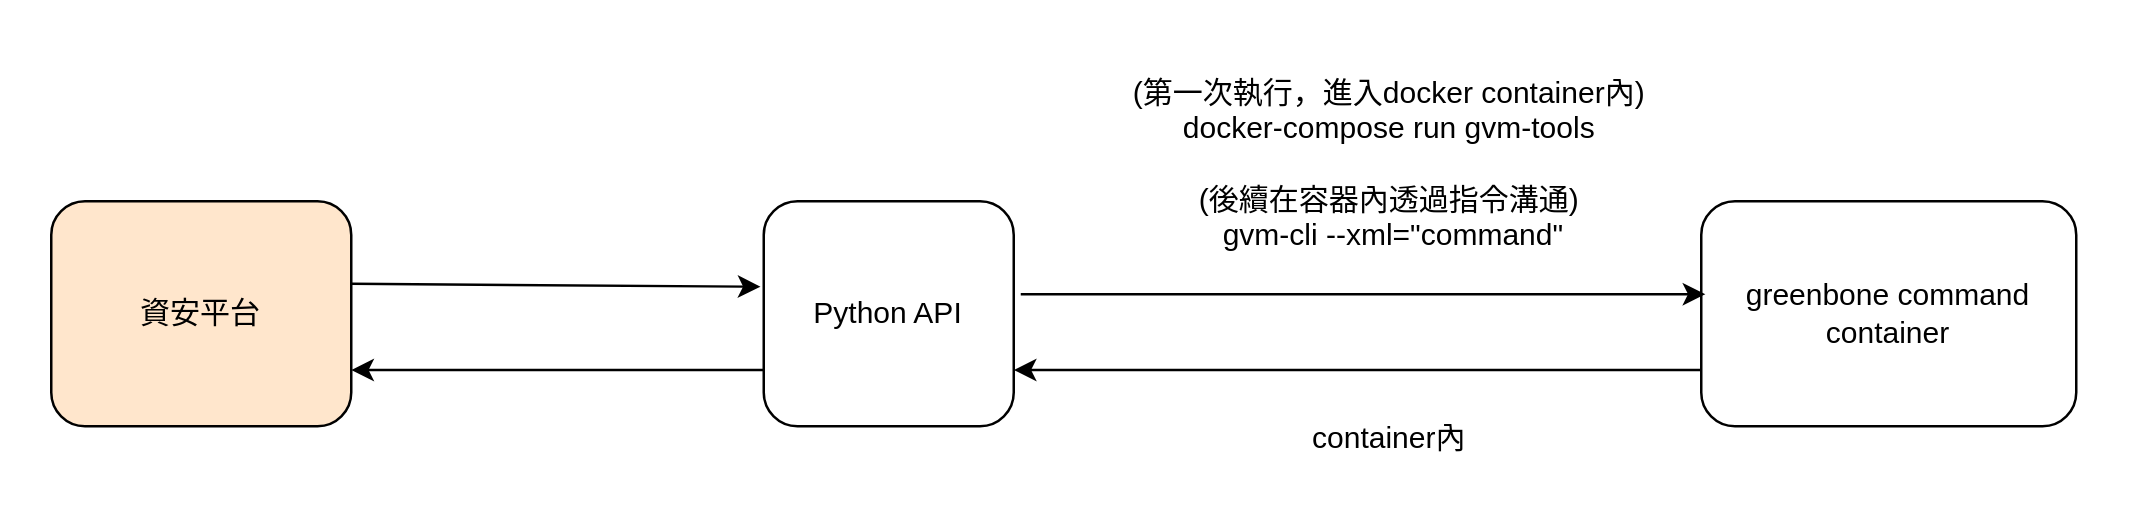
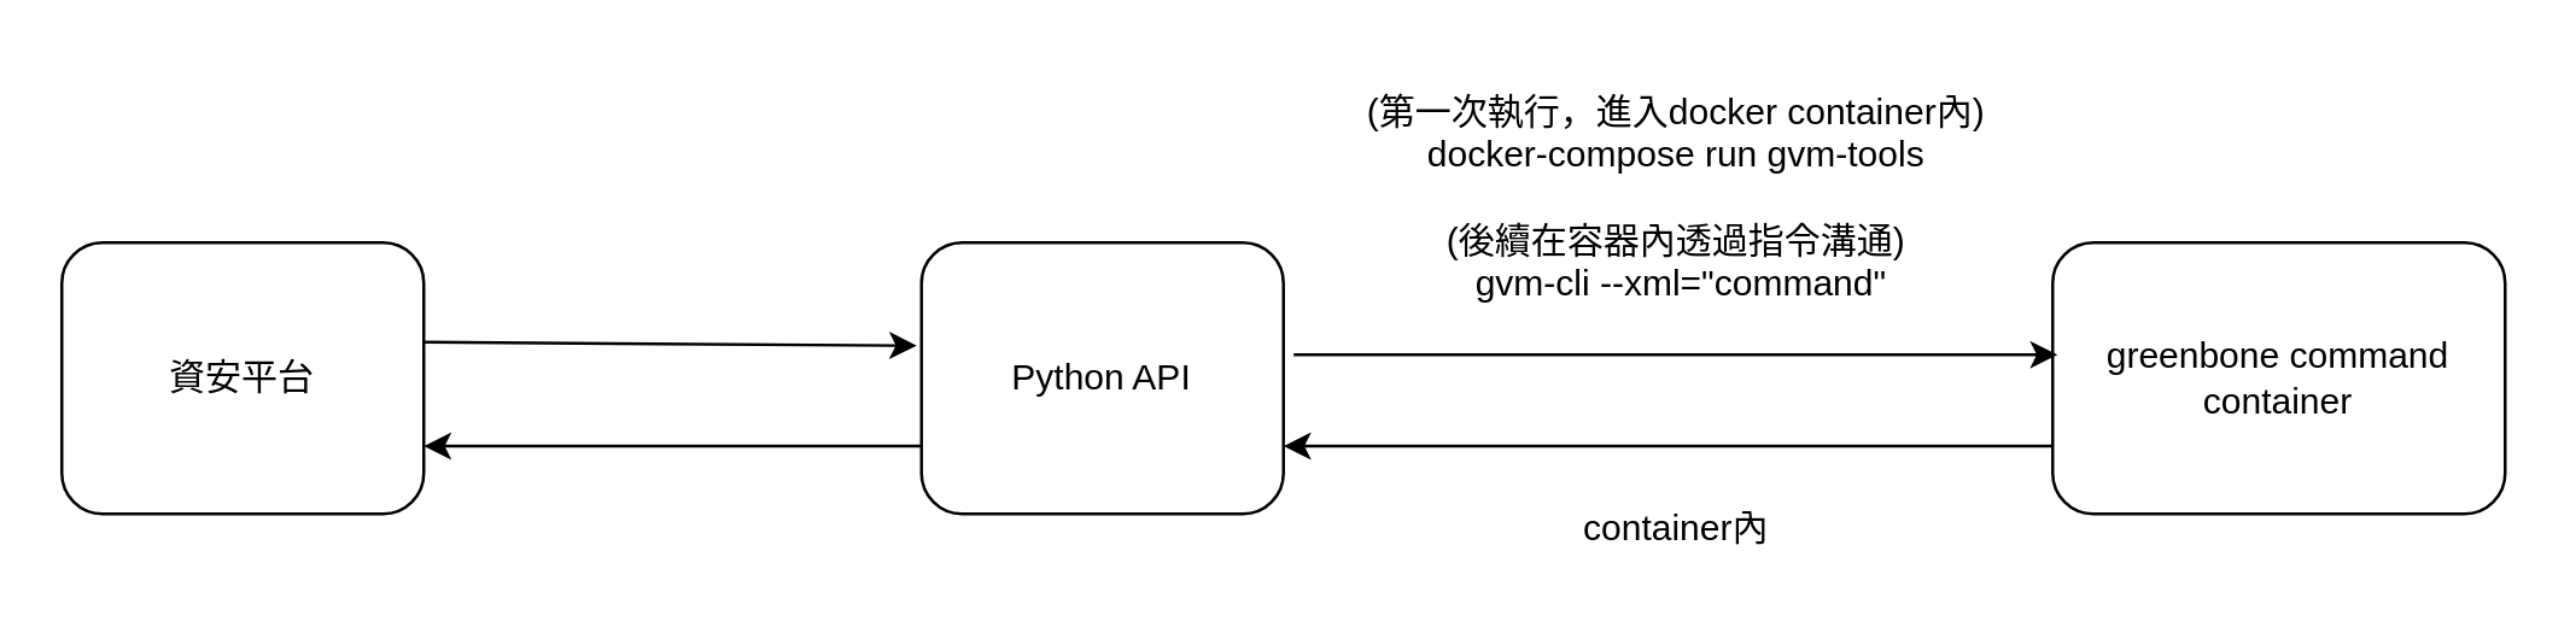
  <mxCell id="0" />
  <mxCell id="1" parent="0" />
  <mxCell id="2" style="edgeStyle=none;html=1;entryX=1;entryY=0.75;entryDx=0;entryDy=0;exitX=0;exitY=0.75;exitDx=0;exitDy=0;" edge="1" parent="1" source="3" target="6"><mxGeometry relative="1" as="geometry"><mxPoint x="470" y="230" as="sourcePoint" /></mxGeometry></mxCell>
  <mxCell id="3" value="greenbone command container" style="rounded=1;whiteSpace=wrap;html=1;" vertex="1" parent="1"><mxGeometry x="680" y="80" width="150" height="90" as="geometry" /></mxCell>
  <mxCell id="4" value="" style="edgeStyle=none;html=1;exitX=1.028;exitY=0.413;exitDx=0;exitDy=0;entryX=0.011;entryY=0.413;entryDx=0;entryDy=0;entryPerimeter=0;exitPerimeter=0;" edge="1" parent="1" source="6" target="3"><mxGeometry relative="1" as="geometry"><mxPoint x="410" y="230" as="targetPoint" /></mxGeometry></mxCell>
  <mxCell id="5" style="edgeStyle=none;html=1;entryX=1;entryY=0.75;entryDx=0;entryDy=0;exitX=0;exitY=0.75;exitDx=0;exitDy=0;" edge="1" parent="1" source="6" target="8"><mxGeometry relative="1" as="geometry"><mxPoint x="520" y="225" as="targetPoint" /><mxPoint x="340" y="178" as="sourcePoint" /></mxGeometry></mxCell>
- <mxCell id="6" value="Python API" style="rounded=1;whiteSpace=wrap;html=1;" vertex="1" parent="1"><mxGeometry x="305" y="80" width="100" height="90" as="geometry" /></mxCell>
+ <mxCell id="6" value="Python API" style="rounded=1;whiteSpace=wrap;html=1;" vertex="1" parent="1"><mxGeometry x="305" y="80" width="120" height="90" as="geometry" /></mxCell>
  <mxCell id="7" value="" style="edgeStyle=none;html=1;exitX=1;exitY=0.367;exitDx=0;exitDy=0;entryX=-0.013;entryY=0.38;entryDx=0;entryDy=0;entryPerimeter=0;exitPerimeter=0;" edge="1" parent="1" source="8" target="6"><mxGeometry relative="1" as="geometry" /></mxCell>
- <mxCell id="8" value="資安平台" style="rounded=1;whiteSpace=wrap;html=1;fillColor=#ffe6cc;" vertex="1" parent="1"><mxGeometry x="20" y="80" width="120" height="90" as="geometry" /></mxCell>
+ <mxCell id="8" value="資安平台" style="rounded=1;whiteSpace=wrap;html=1;" vertex="1" parent="1"><mxGeometry x="20" y="80" width="120" height="90" as="geometry" /></mxCell>
  <mxCell id="9" value="(第一次執行，進入docker container內)&lt;br&gt;docker-compose run gvm-tools&lt;br&gt;&lt;br&gt;(後續在容器內透過指令溝通)&lt;br&gt;&amp;nbsp;gvm-cli --xml=&quot;command&quot;" style="text;html=1;align=center;verticalAlign=middle;resizable=0;points=[];autosize=1;strokeColor=none;fillColor=none;" vertex="1" parent="1"><mxGeometry x="440" y="20" width="230" height="90" as="geometry" /></mxCell>
  <mxCell id="10" value="container內" style="text;html=1;align=center;verticalAlign=middle;resizable=0;points=[];autosize=1;strokeColor=none;fillColor=none;" vertex="1" parent="1"><mxGeometry x="510" y="160" width="90" height="30" as="geometry" /></mxCell>
